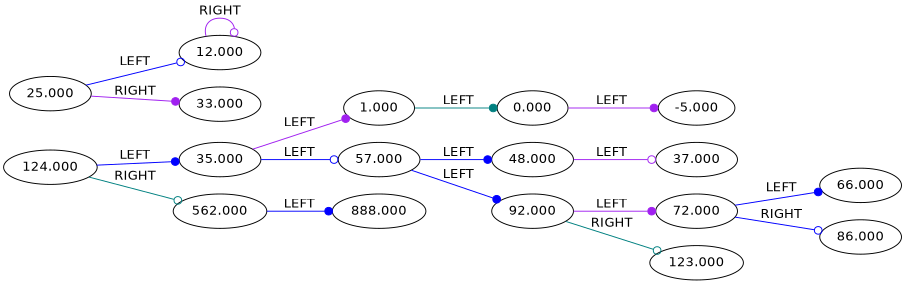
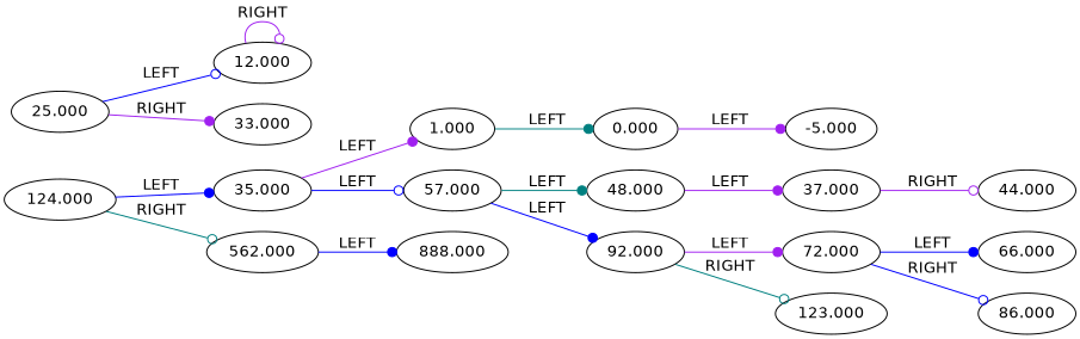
  digraph {
    fontname="DejaVu Sans"
    rankdir=LR
    node [fontname="DejaVu Sans"]
    edge [arrowhead=dot color=blue fontname="DejaVu Sans"]
    0.000
    -5.000
    1.000
    25.000
    12.000
    33.000
    35.000
    57.000
    48.000
    92.000
    37.000
    72.000
    123.000
+   44.000
    66.000
    86.000
    124.000
    562.000
    888.000
    0.000 -> -5.000 [color=purple label=LEFT]
    1.000 -> 0.000 [color=teal label=LEFT]
    25.000 -> 12.000 [arrowhead=odot label=LEFT]
    25.000 -> 33.000 [color=purple label=RIGHT]
    12.000 -> 12.000 [arrowhead=odot color=purple label=RIGHT]
    35.000 -> 1.000 [color=purple label=LEFT]
    35.000 -> 57.000 [arrowhead=odot label=LEFT]
-   57.000 -> 48.000 [label=LEFT]
+   57.000 -> 48.000 [color=teal label=LEFT]
    57.000 -> 92.000 [label=LEFT]
-   48.000 -> 37.000 [arrowhead=odot color=purple label=LEFT]
+   48.000 -> 37.000 [color=purple label=LEFT]
    92.000 -> 72.000 [color=purple label=LEFT]
    92.000 -> 123.000 [arrowhead=odot color=teal label=RIGHT]
+   37.000 -> 44.000 [arrowhead=odot color=purple label=RIGHT]
    72.000 -> 66.000 [label=LEFT]
    72.000 -> 86.000 [arrowhead=odot label=RIGHT]
    124.000 -> 35.000 [label=LEFT]
    124.000 -> 562.000 [arrowhead=odot color=teal label=RIGHT]
    562.000 -> 888.000 [label=LEFT]
  }
